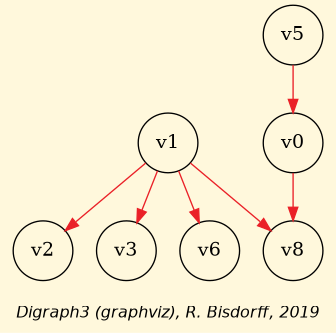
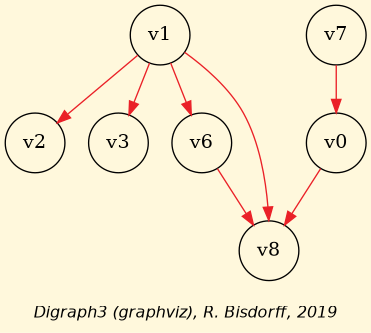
  strict graph {
    bgcolor=cornsilk
    fontname="Helvetica-Oblique"
    fontsize=12
    label="\nDigraph3 (graphviz), R. Bisdorff, 2019"
    node [shape=circle]
    edge [arrowhead=normal arrowtail=none color="#EA2027" dir=forward style="setlinewidth(1)"]
    n1 [label=v1]
    n2 [label=v2]
    n3 [label=v3]
    n4 [label=v6]
    n5 [label=v8]
-   n6 [label=v5]
+   n6 [label=v7]
    n7 [label=v0]
    n1 -- n2
    n1 -- n3
    n1 -- n4
    n1 -- n5
+   n4 -- n5
    n6 -- n7
    n7 -- n5
  }
